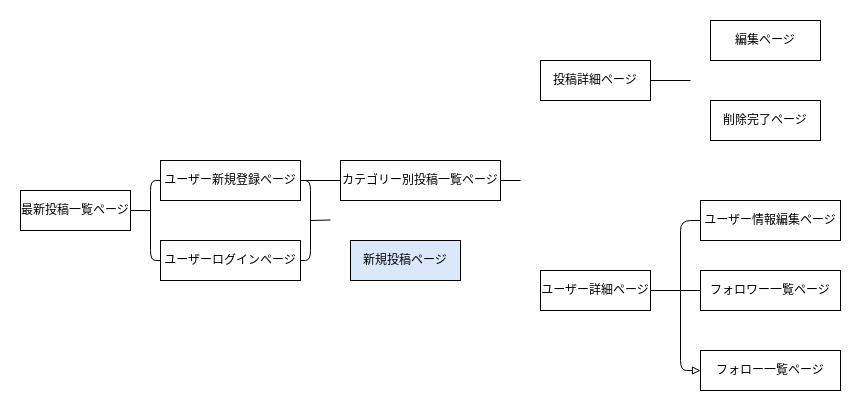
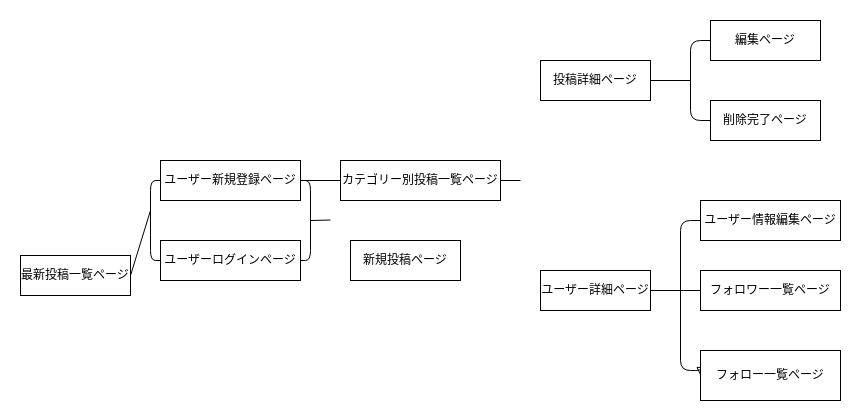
  <mxCell id="0" />
  <mxCell id="1" parent="0" />
  <mxCell id="2" style="edgeStyle=none;html=1;exitX=1;exitY=0.5;exitDx=0;exitDy=0;endArrow=none;endFill=0;" edge="1" parent="1" source="3"><mxGeometry relative="1" as="geometry"><mxPoint x="150" y="210" as="targetPoint" /></mxGeometry></mxCell>
- <mxCell id="3" value="最新投稿一覧ページ" style="whiteSpace=wrap;html=1;align=center;" parent="1" vertex="1"><mxGeometry y="190" width="110" height="40" as="geometry" x="20" /></mxCell>
+ <mxCell id="3" value="最新投稿一覧ページ" style="whiteSpace=wrap;html=1;align=center;" parent="1" vertex="1"><mxGeometry x="20" y="255" width="110" height="40" as="geometry" /></mxCell>
  <mxCell id="4" style="edgeStyle=orthogonalEdgeStyle;html=1;exitX=0;exitY=0.5;exitDx=0;exitDy=0;entryX=0;entryY=0.5;entryDx=0;entryDy=0;endArrow=none;endFill=0;" edge="1" parent="1" source="6" target="7"><mxGeometry relative="1" as="geometry"><Array as="points"><mxPoint x="150" y="180" /><mxPoint x="150" y="260" /></Array></mxGeometry></mxCell>
  <mxCell id="5" style="edgeStyle=orthogonalEdgeStyle;html=1;exitX=1;exitY=0.5;exitDx=0;exitDy=0;entryX=1;entryY=0.5;entryDx=0;entryDy=0;endArrow=none;endFill=0;" edge="1" parent="1" source="6" target="7"><mxGeometry relative="1" as="geometry" /></mxCell>
  <mxCell id="6" value="ユーザー新規登録ページ" style="whiteSpace=wrap;html=1;align=center;" vertex="1" parent="1"><mxGeometry x="160" y="160" width="140" height="40" as="geometry" /></mxCell>
  <mxCell id="7" value="ユーザーログインページ" style="whiteSpace=wrap;html=1;align=center;" vertex="1" parent="1"><mxGeometry x="160" y="240" width="140" height="40" as="geometry" /></mxCell>
  <mxCell id="8" value="ユーザー詳細ページ" style="whiteSpace=wrap;html=1;align=center;" vertex="1" parent="1"><mxGeometry x="540" y="270" width="110" height="40" as="geometry" /></mxCell>
  <mxCell id="9" style="edgeStyle=orthogonalEdgeStyle;html=1;exitX=0;exitY=0.5;exitDx=0;exitDy=0;endArrow=none;endFill=0;" edge="1" parent="1" source="10" target="6"><mxGeometry relative="1" as="geometry" /></mxCell>
  <mxCell id="10" value="カテゴリー別投稿一覧ページ" style="whiteSpace=wrap;html=1;align=center;" vertex="1" parent="1"><mxGeometry x="340" y="160" width="160" height="40" as="geometry" /></mxCell>
  <mxCell id="11" value="投稿詳細ページ" style="whiteSpace=wrap;html=1;align=center;" vertex="1" parent="1"><mxGeometry x="540" y="60" width="110" height="40" as="geometry" /></mxCell>
+ <mxCell id="12" style="edgeStyle=orthogonalEdgeStyle;html=1;exitX=0;exitY=0.5;exitDx=0;exitDy=0;entryX=0;entryY=0.5;entryDx=0;entryDy=0;endArrow=none;endFill=0;" edge="1" parent="1" source="13" target="14"><mxGeometry relative="1" as="geometry"><Array as="points"><mxPoint x="690" y="40" /><mxPoint x="690" y="120" /></Array></mxGeometry></mxCell>
  <mxCell id="13" value="編集ページ" style="whiteSpace=wrap;html=1;align=center;" vertex="1" parent="1"><mxGeometry x="710" y="20" width="110" height="40" as="geometry" /></mxCell>
  <mxCell id="14" value="削除完了ページ" style="whiteSpace=wrap;html=1;align=center;" vertex="1" parent="1"><mxGeometry x="710" y="100" width="110" height="40" as="geometry" /></mxCell>
  <mxCell id="15" style="edgeStyle=orthogonalEdgeStyle;html=1;exitX=0;exitY=0.5;exitDx=0;exitDy=0;entryX=0;entryY=0.5;entryDx=0;entryDy=0;endArrow=block;endFill=0;" edge="1" parent="1" source="16" target="19"><mxGeometry relative="1" as="geometry"><Array as="points"><mxPoint x="680" y="220" /><mxPoint x="680" y="370" /></Array></mxGeometry></mxCell>
  <mxCell id="16" value="ユーザー情報編集ページ" style="whiteSpace=wrap;html=1;align=center;" vertex="1" parent="1"><mxGeometry x="700" y="200" width="140" height="40" as="geometry" /></mxCell>
- <mxCell id="17" value="新規投稿ページ" style="whiteSpace=wrap;html=1;align=center;fillColor=#dae8fc;" vertex="1" parent="1"><mxGeometry x="350" y="240" width="110" height="40" as="geometry" /></mxCell>
+ <mxCell id="17" value="新規投稿ページ" style="whiteSpace=wrap;html=1;align=center;" vertex="1" parent="1"><mxGeometry x="350" y="240" width="110" height="40" as="geometry" /></mxCell>
  <mxCell id="18" value="フォロワー一覧ページ" style="whiteSpace=wrap;html=1;align=center;" vertex="1" parent="1"><mxGeometry x="700" y="270" width="140" height="40" as="geometry" /></mxCell>
- <mxCell id="19" value="フォロー一覧ページ" style="whiteSpace=wrap;html=1;align=center;" vertex="1" parent="1"><mxGeometry x="700" y="350" width="140" height="40" as="geometry" /></mxCell>
+ <mxCell id="19" value="フォロー一覧ページ" style="whiteSpace=wrap;html=1;align=center;" vertex="1" parent="1"><mxGeometry x="700" y="350" width="140" height="50" as="geometry" /></mxCell>
  <mxCell id="20" value="" style="endArrow=none;html=1;rounded=0;" edge="1" parent="1"><mxGeometry relative="1" as="geometry"><mxPoint x="310" y="220" as="sourcePoint" /><mxPoint x="330" y="219.5" as="targetPoint" /></mxGeometry></mxCell>
  <mxCell id="21" style="edgeStyle=orthogonalEdgeStyle;html=1;exitX=0;exitY=0.5;exitDx=0;exitDy=0;entryX=0;entryY=0.75;entryDx=0;entryDy=0;endArrow=none;endFill=0;" edge="1" parent="1" source="6" target="6"><mxGeometry relative="1" as="geometry" /></mxCell>
  <mxCell id="22" value="" style="endArrow=none;html=1;rounded=0;exitX=1;exitY=0.5;exitDx=0;exitDy=0;" edge="1" parent="1" source="10"><mxGeometry relative="1" as="geometry"><mxPoint x="320" y="230" as="sourcePoint" /><mxPoint x="520" y="180" as="targetPoint" /><Array as="points" /></mxGeometry></mxCell>
  <mxCell id="23" value="" style="endArrow=none;html=1;rounded=0;exitX=1;exitY=0.5;exitDx=0;exitDy=0;" edge="1" parent="1" source="11"><mxGeometry relative="1" as="geometry"><mxPoint x="520" y="250" as="sourcePoint" /><mxPoint x="690" y="80" as="targetPoint" /></mxGeometry></mxCell>
  <mxCell id="24" value="" style="endArrow=none;html=1;rounded=0;entryX=0;entryY=0.5;entryDx=0;entryDy=0;exitX=1;exitY=0.5;exitDx=0;exitDy=0;" edge="1" parent="1" source="8" target="18"><mxGeometry relative="1" as="geometry"><mxPoint x="490" y="250" as="sourcePoint" /><mxPoint x="570" y="250" as="targetPoint" /></mxGeometry></mxCell>
